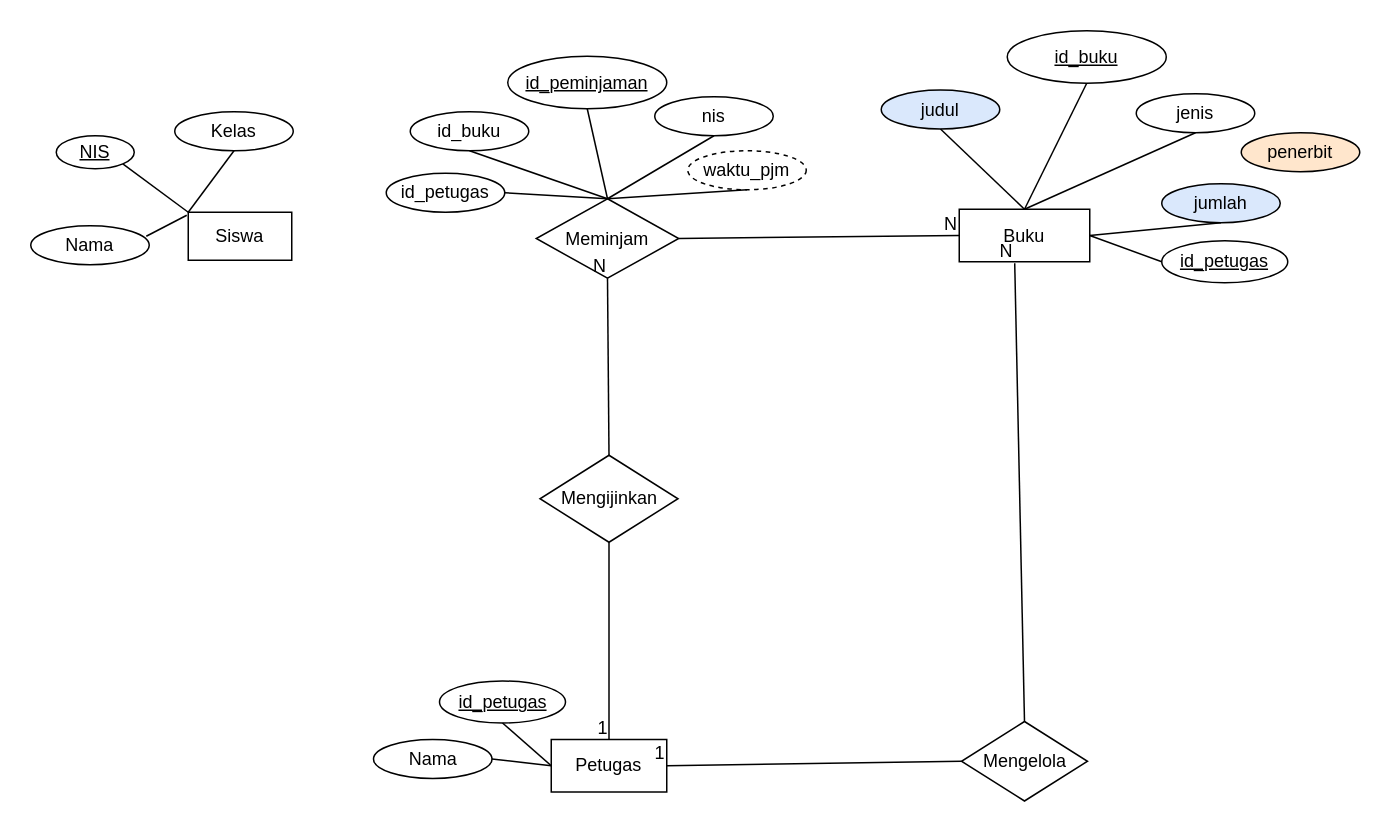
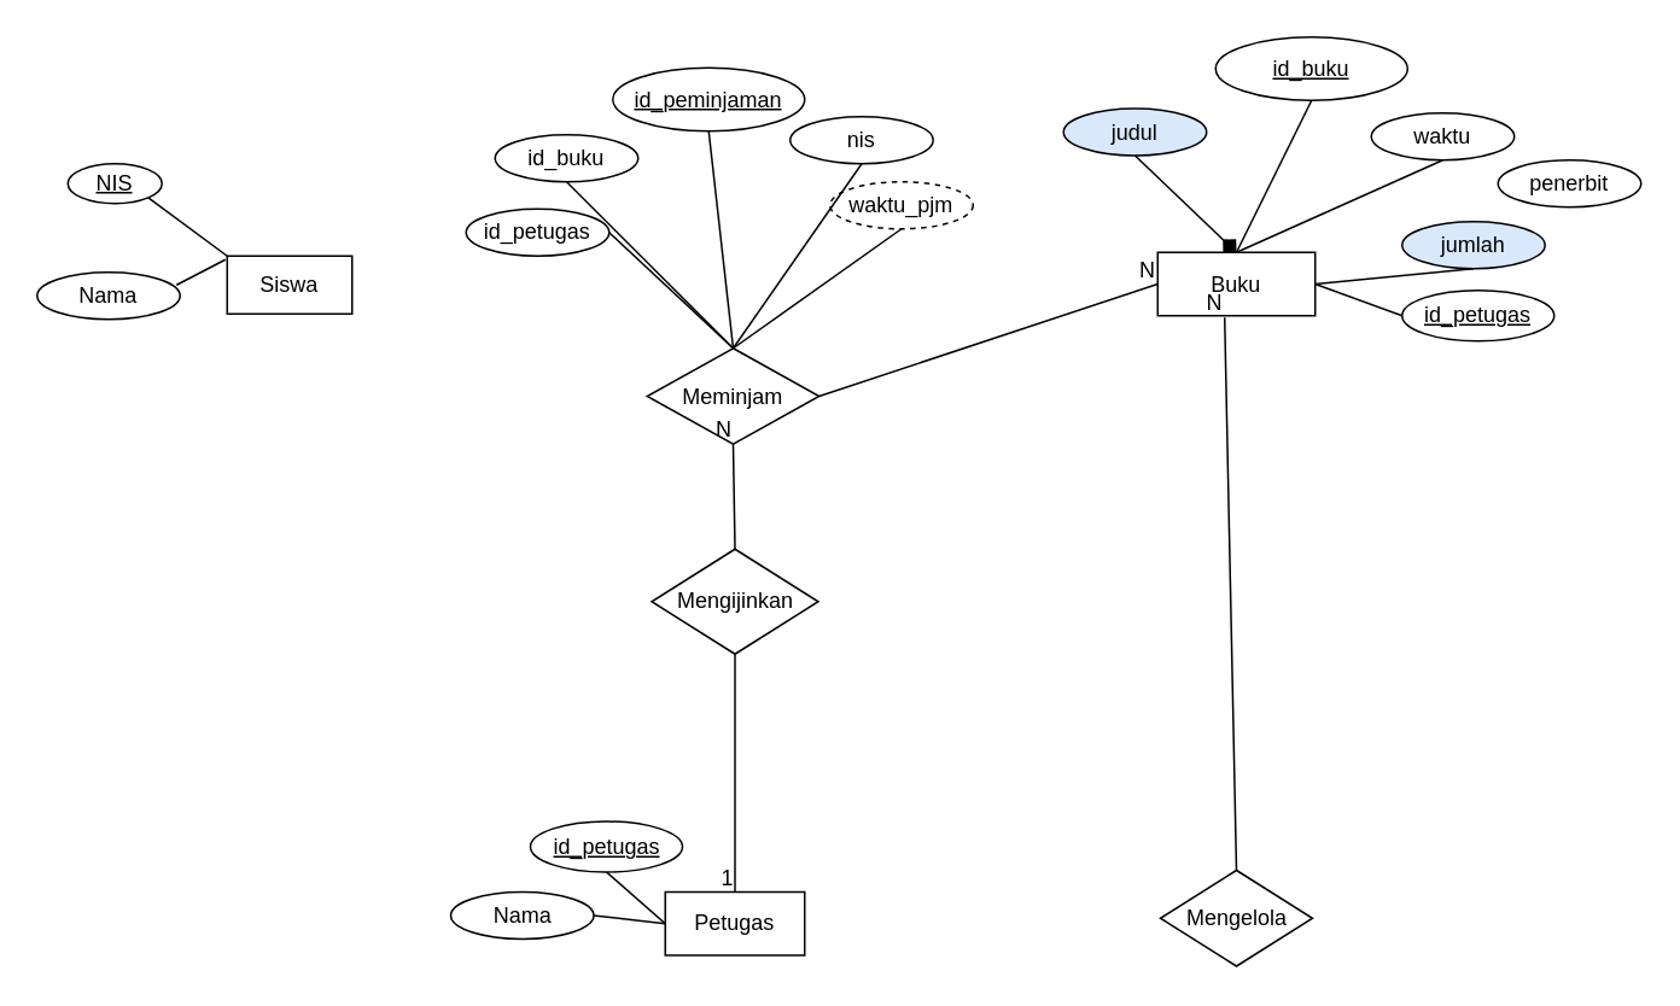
  <mxCell id="0" />
  <mxCell id="1" parent="0" />
  <mxCell id="2" value="Siswa" style="whiteSpace=wrap;html=1;align=center;" vertex="1" parent="1"><mxGeometry x="125" y="141" width="69" height="32" as="geometry" /></mxCell>
  <mxCell id="3" value="Petugas" style="whiteSpace=wrap;html=1;align=center;" vertex="1" parent="1"><mxGeometry x="367" y="492.5" width="77" height="35" as="geometry" /></mxCell>
  <mxCell id="4" value="Buku" style="whiteSpace=wrap;html=1;align=center;" vertex="1" parent="1"><mxGeometry x="639" y="139" width="87" height="35" as="geometry" /></mxCell>
- <mxCell id="5" value="Kelas" style="ellipse;whiteSpace=wrap;html=1;align=center;" vertex="1" parent="1"><mxGeometry x="116" y="74" width="79" height="26" as="geometry" /></mxCell>
  <mxCell id="6" value="NIS" style="ellipse;whiteSpace=wrap;html=1;align=center;fontStyle=4;" vertex="1" parent="1"><mxGeometry x="37" y="90" width="52" height="22" as="geometry" /></mxCell>
  <mxCell id="7" value="Nama" style="ellipse;whiteSpace=wrap;html=1;align=center;" vertex="1" parent="1"><mxGeometry x="20" y="150" width="79" height="26" as="geometry" /></mxCell>
  <mxCell id="8" value="id_peminjaman" style="ellipse;whiteSpace=wrap;html=1;align=center;fontStyle=4;" vertex="1" parent="1"><mxGeometry x="338" y="37" width="106" height="35" as="geometry" /></mxCell>
- <mxCell id="9" value="Meminjam" style="shape=rhombus;perimeter=rhombusPerimeter;whiteSpace=wrap;html=1;align=center;" vertex="1" parent="1"><mxGeometry x="357" y="132" width="95" height="53" as="geometry" /></mxCell>
+ <mxCell id="9" value="Meminjam" style="shape=rhombus;perimeter=rhombusPerimeter;whiteSpace=wrap;html=1;align=center;" vertex="1" parent="1"><mxGeometry x="357" y="192" width="95" height="53" as="geometry" /></mxCell>
  <mxCell id="10" value="id_buku" style="ellipse;whiteSpace=wrap;html=1;align=center;" vertex="1" parent="1"><mxGeometry x="273" y="74" width="79" height="26" as="geometry" /></mxCell>
  <mxCell id="11" value="id_petugas" style="ellipse;whiteSpace=wrap;html=1;align=center;" vertex="1" parent="1"><mxGeometry x="257" y="115" width="79" height="26" as="geometry" /></mxCell>
  <mxCell id="12" value="nis" style="ellipse;whiteSpace=wrap;html=1;align=center;" vertex="1" parent="1"><mxGeometry x="436" y="64" width="79" height="26" as="geometry" /></mxCell>
  <mxCell id="13" value="waktu_pjm" style="ellipse;whiteSpace=wrap;html=1;align=center;dashed=1;" vertex="1" parent="1"><mxGeometry x="458" y="100" width="79" height="26" as="geometry" /></mxCell>
  <mxCell id="14" value="id_buku" style="ellipse;whiteSpace=wrap;html=1;align=center;fontStyle=4;" vertex="1" parent="1"><mxGeometry x="671" y="20" width="106" height="35" as="geometry" /></mxCell>
- <mxCell id="15" value="jenis" style="ellipse;whiteSpace=wrap;html=1;align=center;" vertex="1" parent="1"><mxGeometry x="757" y="62" width="79" height="26" as="geometry" /></mxCell>
- <mxCell id="16" value="penerbit" style="ellipse;whiteSpace=wrap;html=1;align=center;fillColor=#ffe6cc;" vertex="1" parent="1"><mxGeometry x="827" y="88" width="79" height="26" as="geometry" /></mxCell>
+ <mxCell id="15" value="waktu" style="ellipse;whiteSpace=wrap;html=1;align=center;" vertex="1" parent="1"><mxGeometry x="757" y="62" width="79" height="26" as="geometry" /></mxCell>
+ <mxCell id="16" value="penerbit" style="ellipse;whiteSpace=wrap;html=1;align=center;" vertex="1" parent="1"><mxGeometry x="827" y="88" width="79" height="26" as="geometry" /></mxCell>
  <mxCell id="17" value="judul" style="ellipse;whiteSpace=wrap;html=1;align=center;fillColor=#dae8fc;" vertex="1" parent="1"><mxGeometry x="587" y="59.5" width="79" height="26" as="geometry" /></mxCell>
  <mxCell id="18" value="jumlah" style="ellipse;whiteSpace=wrap;html=1;align=center;fillColor=#dae8fc;" vertex="1" parent="1"><mxGeometry x="774" y="122" width="79" height="26" as="geometry" /></mxCell>
  <mxCell id="19" value="id_petugas" style="ellipse;whiteSpace=wrap;html=1;align=center;fontStyle=4;" vertex="1" parent="1"><mxGeometry x="774" y="160" width="84" height="28" as="geometry" /></mxCell>
  <mxCell id="20" value="Mengelola" style="shape=rhombus;perimeter=rhombusPerimeter;whiteSpace=wrap;html=1;align=center;" vertex="1" parent="1"><mxGeometry x="640.5" y="480.5" width="84" height="53" as="geometry" /></mxCell>
  <mxCell id="21" value="id_petugas" style="ellipse;whiteSpace=wrap;html=1;align=center;fontStyle=4;" vertex="1" parent="1"><mxGeometry x="292.5" y="453.5" width="84" height="28" as="geometry" /></mxCell>
  <mxCell id="22" value="Nama" style="ellipse;whiteSpace=wrap;html=1;align=center;" vertex="1" parent="1"><mxGeometry x="248.5" y="492.5" width="79" height="26" as="geometry" /></mxCell>
  <mxCell id="23" value="" style="endArrow=none;html=1;rounded=0;fontSize=12;startSize=8;endSize=8;curved=1;entryX=0;entryY=0.5;entryDx=0;entryDy=0;exitX=1;exitY=0.5;exitDx=0;exitDy=0;" edge="1" parent="1" source="9" target="4"><mxGeometry relative="1" as="geometry"><mxPoint x="394" y="168" as="sourcePoint" /><mxPoint x="204" y="167" as="targetPoint" /></mxGeometry></mxCell>
  <mxCell id="24" value="N" style="resizable=0;html=1;whiteSpace=wrap;align=right;verticalAlign=bottom;" connectable="0" vertex="1" parent="23"><mxGeometry x="1" relative="1" as="geometry" /></mxCell>
  <mxCell id="25" value="" style="endArrow=none;html=1;rounded=0;fontSize=12;startSize=8;endSize=8;curved=1;entryX=0.425;entryY=1.029;entryDx=0;entryDy=0;entryPerimeter=0;exitX=0.5;exitY=0;exitDx=0;exitDy=0;" edge="1" parent="1" source="20" target="4"><mxGeometry relative="1" as="geometry"><mxPoint x="717" y="469" as="sourcePoint" /><mxPoint x="214" y="177" as="targetPoint" /></mxGeometry></mxCell>
  <mxCell id="26" value="N" style="resizable=0;html=1;whiteSpace=wrap;align=right;verticalAlign=bottom;" connectable="0" vertex="1" parent="25"><mxGeometry x="1" relative="1" as="geometry" /></mxCell>
- <mxCell id="27" value="" style="endArrow=none;html=1;rounded=0;fontSize=12;startSize=8;endSize=8;curved=1;entryX=1;entryY=0.5;entryDx=0;entryDy=0;exitX=0;exitY=0.5;exitDx=0;exitDy=0;" edge="1" parent="1" source="20" target="3"><mxGeometry relative="1" as="geometry"><mxPoint x="327" y="300" as="sourcePoint" /><mxPoint x="487" y="300" as="targetPoint" /></mxGeometry></mxCell>
- <mxCell id="28" value="1" style="resizable=0;html=1;whiteSpace=wrap;align=right;verticalAlign=bottom;" connectable="0" vertex="1" parent="27"><mxGeometry x="1" relative="1" as="geometry" /></mxCell>
  <mxCell id="29" value="" style="endArrow=none;html=1;rounded=0;fontSize=12;startSize=8;endSize=8;curved=1;exitX=1;exitY=1;exitDx=0;exitDy=0;entryX=0;entryY=0;entryDx=0;entryDy=0;" edge="1" parent="1" source="6" target="2"><mxGeometry relative="1" as="geometry"><mxPoint x="327" y="321" as="sourcePoint" /><mxPoint x="122" y="155" as="targetPoint" /></mxGeometry></mxCell>
  <mxCell id="30" value="" style="endArrow=none;html=1;rounded=0;fontSize=12;startSize=8;endSize=8;curved=1;exitX=0.975;exitY=0.269;exitDx=0;exitDy=0;exitPerimeter=0;" edge="1" parent="1" source="7"><mxGeometry relative="1" as="geometry"><mxPoint x="91" y="119" as="sourcePoint" /><mxPoint x="124" y="143" as="targetPoint" /></mxGeometry></mxCell>
- <mxCell id="31" value="" style="endArrow=none;html=1;rounded=0;fontSize=12;startSize=8;endSize=8;curved=1;exitX=0.5;exitY=1;exitDx=0;exitDy=0;entryX=0;entryY=0;entryDx=0;entryDy=0;" edge="1" parent="1" source="5" target="2"><mxGeometry relative="1" as="geometry"><mxPoint x="101" y="129" as="sourcePoint" /><mxPoint x="145" y="161" as="targetPoint" /></mxGeometry></mxCell>
  <mxCell id="32" value="" style="endArrow=none;html=1;rounded=0;fontSize=12;startSize=8;endSize=8;curved=1;exitX=0.5;exitY=1;exitDx=0;exitDy=0;entryX=0.5;entryY=0;entryDx=0;entryDy=0;" edge="1" parent="1" source="8" target="9"><mxGeometry relative="1" as="geometry"><mxPoint x="111" y="139" as="sourcePoint" /><mxPoint x="155" y="171" as="targetPoint" /></mxGeometry></mxCell>
  <mxCell id="33" value="" style="endArrow=none;html=1;rounded=0;fontSize=12;startSize=8;endSize=8;curved=1;entryX=0.5;entryY=0;entryDx=0;entryDy=0;exitX=0.5;exitY=1;exitDx=0;exitDy=0;" edge="1" parent="1" source="10" target="9"><mxGeometry relative="1" as="geometry"><mxPoint x="329" y="97" as="sourcePoint" /><mxPoint x="165" y="181" as="targetPoint" /></mxGeometry></mxCell>
  <mxCell id="34" value="" style="endArrow=none;html=1;rounded=0;fontSize=12;startSize=8;endSize=8;curved=1;entryX=0.5;entryY=0;entryDx=0;entryDy=0;exitX=1;exitY=0.5;exitDx=0;exitDy=0;" edge="1" parent="1" source="11" target="9"><mxGeometry relative="1" as="geometry"><mxPoint x="323" y="110" as="sourcePoint" /><mxPoint x="415" y="142" as="targetPoint" /></mxGeometry></mxCell>
  <mxCell id="35" value="" style="endArrow=none;html=1;rounded=0;fontSize=12;startSize=8;endSize=8;curved=1;entryX=0.5;entryY=0;entryDx=0;entryDy=0;exitX=0.5;exitY=1;exitDx=0;exitDy=0;" edge="1" parent="1" source="12" target="9"><mxGeometry relative="1" as="geometry"><mxPoint x="333" y="120" as="sourcePoint" /><mxPoint x="425" y="152" as="targetPoint" /></mxGeometry></mxCell>
  <mxCell id="36" value="" style="endArrow=none;html=1;rounded=0;fontSize=12;startSize=8;endSize=8;curved=1;entryX=0.5;entryY=0;entryDx=0;entryDy=0;exitX=0.5;exitY=1;exitDx=0;exitDy=0;" edge="1" parent="1" source="13" target="9"><mxGeometry relative="1" as="geometry"><mxPoint x="343" y="130" as="sourcePoint" /><mxPoint x="435" y="162" as="targetPoint" /></mxGeometry></mxCell>
- <mxCell id="37" value="" style="endArrow=none;html=1;rounded=0;fontSize=12;startSize=8;endSize=8;curved=1;entryX=0.5;entryY=0;entryDx=0;entryDy=0;exitX=0.5;exitY=1;exitDx=0;exitDy=0;" edge="1" parent="1" source="17" target="4"><mxGeometry relative="1" as="geometry"><mxPoint x="508" y="136" as="sourcePoint" /><mxPoint x="415" y="142" as="targetPoint" /></mxGeometry></mxCell>
+ <mxCell id="37" value="" style="endArrow=diamond;html=1;rounded=0;fontSize=12;startSize=8;endSize=8;curved=1;entryX=0.5;entryY=0;entryDx=0;entryDy=0;exitX=0.5;exitY=1;exitDx=0;exitDy=0;" edge="1" parent="1" source="17" target="4"><mxGeometry relative="1" as="geometry"><mxPoint x="508" y="136" as="sourcePoint" /><mxPoint x="415" y="142" as="targetPoint" /></mxGeometry></mxCell>
  <mxCell id="38" value="" style="endArrow=none;html=1;rounded=0;fontSize=12;startSize=8;endSize=8;curved=1;entryX=0.5;entryY=0;entryDx=0;entryDy=0;exitX=0.5;exitY=1;exitDx=0;exitDy=0;" edge="1" parent="1" source="14" target="4"><mxGeometry relative="1" as="geometry"><mxPoint x="637" y="96" as="sourcePoint" /><mxPoint x="693" y="149" as="targetPoint" /></mxGeometry></mxCell>
  <mxCell id="39" value="" style="endArrow=none;html=1;rounded=0;fontSize=12;startSize=8;endSize=8;curved=1;entryX=0.5;entryY=0;entryDx=0;entryDy=0;exitX=0.5;exitY=1;exitDx=0;exitDy=0;" edge="1" parent="1" source="15" target="4"><mxGeometry relative="1" as="geometry"><mxPoint x="647" y="106" as="sourcePoint" /><mxPoint x="703" y="159" as="targetPoint" /></mxGeometry></mxCell>
  <mxCell id="40" value="" style="endArrow=none;html=1;rounded=0;fontSize=12;startSize=8;endSize=8;curved=1;entryX=1;entryY=0.5;entryDx=0;entryDy=0;exitX=0.5;exitY=1;exitDx=0;exitDy=0;" edge="1" parent="1" source="18" target="4"><mxGeometry relative="1" as="geometry"><mxPoint x="657" y="116" as="sourcePoint" /><mxPoint x="713" y="169" as="targetPoint" /></mxGeometry></mxCell>
  <mxCell id="41" value="" style="endArrow=none;html=1;rounded=0;fontSize=12;startSize=8;endSize=8;curved=1;entryX=1;entryY=0.5;entryDx=0;entryDy=0;exitX=0;exitY=0.5;exitDx=0;exitDy=0;" edge="1" parent="1" source="19" target="4"><mxGeometry relative="1" as="geometry"><mxPoint x="667" y="126" as="sourcePoint" /><mxPoint x="723" y="179" as="targetPoint" /></mxGeometry></mxCell>
  <mxCell id="42" value="" style="endArrow=none;html=1;rounded=0;fontSize=12;startSize=8;endSize=8;curved=1;exitX=0.5;exitY=1;exitDx=0;exitDy=0;entryX=0;entryY=0.5;entryDx=0;entryDy=0;" edge="1" parent="1" source="21" target="3"><mxGeometry relative="1" as="geometry"><mxPoint x="327" y="421" as="sourcePoint" /><mxPoint x="487" y="421" as="targetPoint" /></mxGeometry></mxCell>
  <mxCell id="43" value="" style="endArrow=none;html=1;rounded=0;fontSize=12;startSize=8;endSize=8;curved=1;entryX=0;entryY=0.5;entryDx=0;entryDy=0;exitX=1;exitY=0.5;exitDx=0;exitDy=0;" edge="1" parent="1" source="22" target="3"><mxGeometry relative="1" as="geometry"><mxPoint x="345" y="492" as="sourcePoint" /><mxPoint x="377" y="520" as="targetPoint" /></mxGeometry></mxCell>
  <mxCell id="44" value="Mengijinkan" style="shape=rhombus;perimeter=rhombusPerimeter;whiteSpace=wrap;html=1;align=center;" vertex="1" parent="1"><mxGeometry x="359.5" y="303" width="92" height="58" as="geometry" /></mxCell>
  <mxCell id="45" value="" style="endArrow=none;html=1;rounded=0;fontSize=12;startSize=8;endSize=8;curved=1;entryX=0.5;entryY=1;entryDx=0;entryDy=0;exitX=0.5;exitY=0;exitDx=0;exitDy=0;" edge="1" parent="1" source="44" target="9"><mxGeometry relative="1" as="geometry"><mxPoint x="410" y="302" as="sourcePoint" /><mxPoint x="204" y="167" as="targetPoint" /></mxGeometry></mxCell>
  <mxCell id="46" value="N" style="resizable=0;html=1;whiteSpace=wrap;align=right;verticalAlign=bottom;" connectable="0" vertex="1" parent="45"><mxGeometry x="1" relative="1" as="geometry" /></mxCell>
  <mxCell id="47" value="" style="endArrow=none;html=1;rounded=0;fontSize=12;startSize=8;endSize=8;curved=1;exitX=0.5;exitY=1;exitDx=0;exitDy=0;" edge="1" parent="1" source="44" target="3"><mxGeometry relative="1" as="geometry"><mxPoint x="651" y="517" as="sourcePoint" /><mxPoint x="424" y="458" as="targetPoint" /></mxGeometry></mxCell>
  <mxCell id="48" value="1" style="resizable=0;html=1;whiteSpace=wrap;align=right;verticalAlign=bottom;" connectable="0" vertex="1" parent="47"><mxGeometry x="1" relative="1" as="geometry" /></mxCell>
